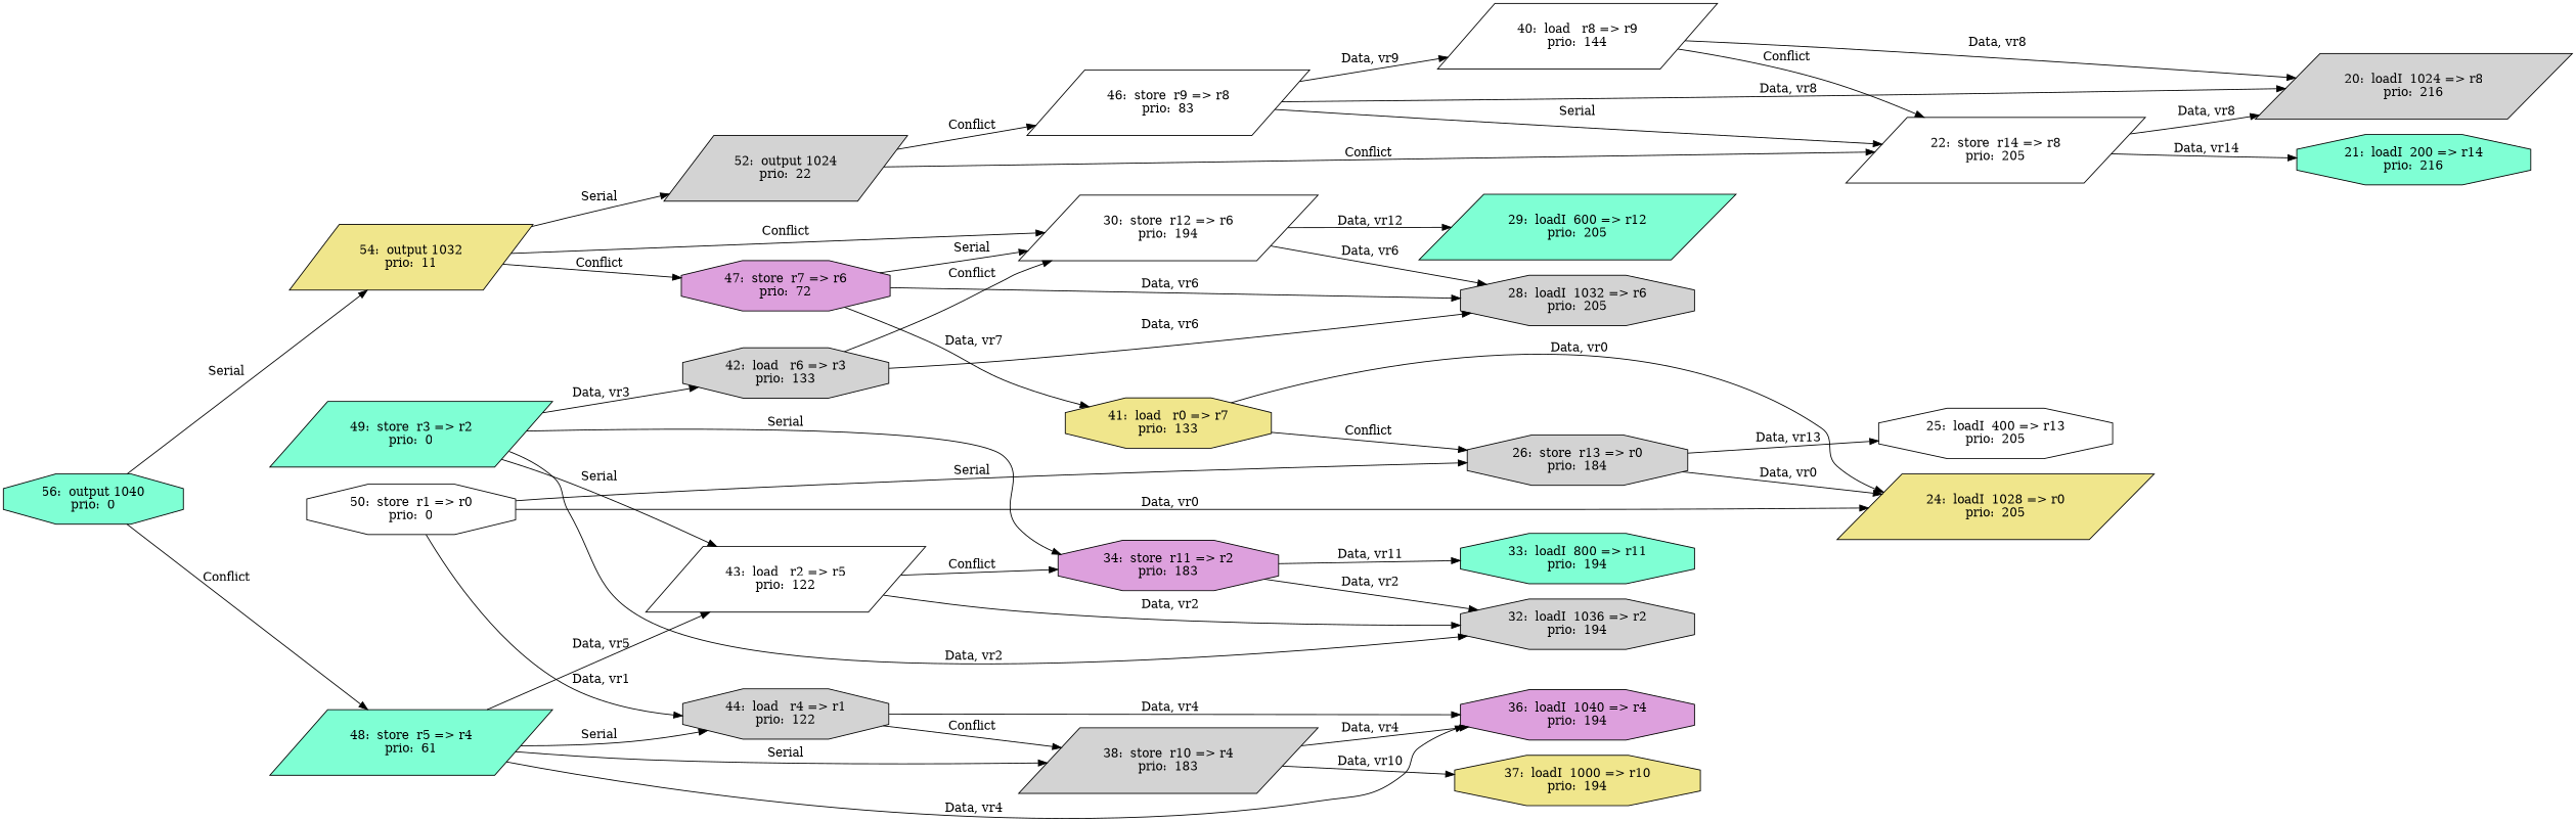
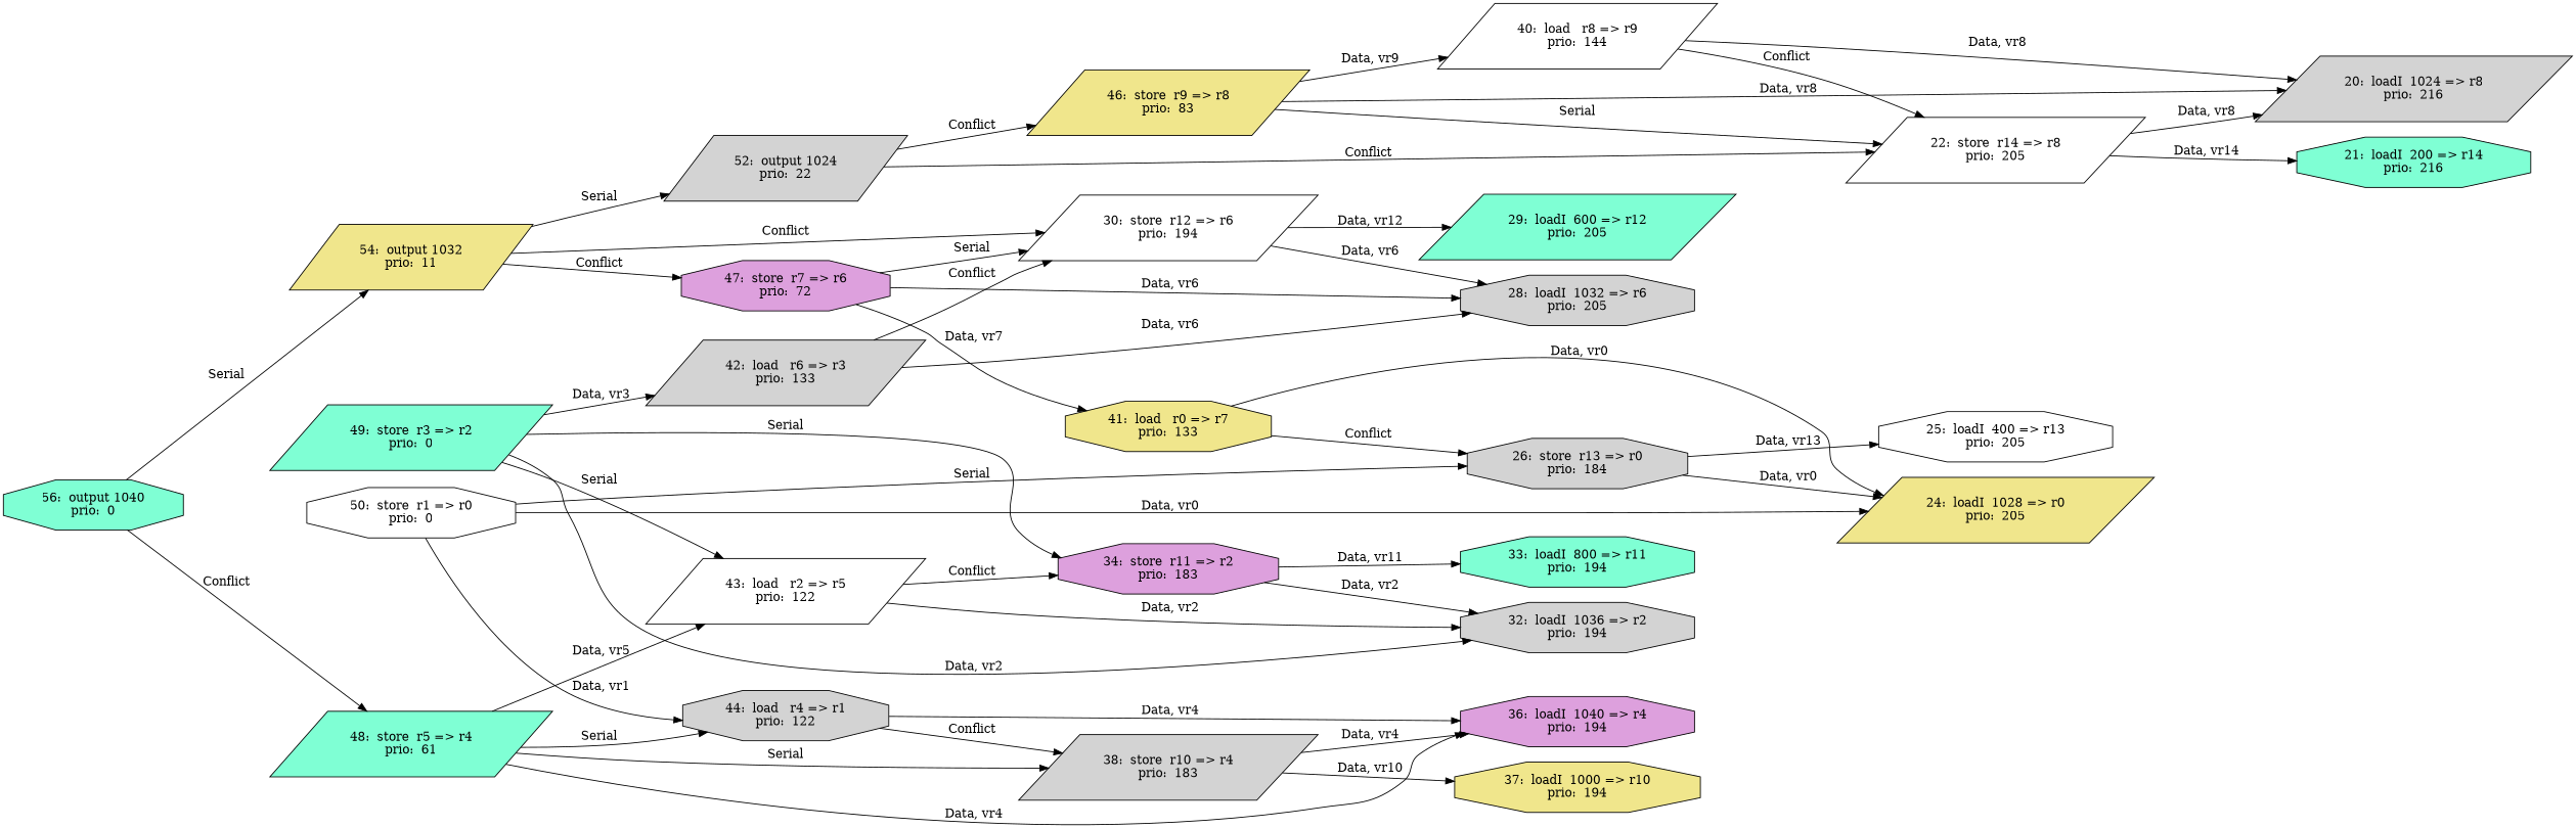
  digraph {
    rankdir=LR
    node [fillcolor=lightgrey shape=octagon style=filled]
    n1 [label="20:  loadI  1024 => r8\nprio:  216" shape=parallelogram]
    n2 [fillcolor=aquamarine label="21:  loadI  200 => r14\nprio:  216"]
    n3 [fillcolor=white label="22:  store  r14 => r8\nprio:  205" shape=parallelogram]
    n4 [fillcolor=khaki label="24:  loadI  1028 => r0\nprio:  205" shape=parallelogram]
    n5 [fillcolor=white label="25:  loadI  400 => r13\nprio:  205"]
    n6 [label="26:  store  r13 => r0\nprio:  184"]
    n7 [label="28:  loadI  1032 => r6\nprio:  205"]
    n8 [fillcolor=aquamarine label="29:  loadI  600 => r12\nprio:  205" shape=parallelogram]
    n9 [fillcolor=white label="30:  store  r12 => r6\nprio:  194" shape=parallelogram]
    n10 [label="32:  loadI  1036 => r2\nprio:  194"]
    n11 [fillcolor=aquamarine label="33:  loadI  800 => r11\nprio:  194"]
    n12 [fillcolor=plum label="34:  store  r11 => r2\nprio:  183"]
    n13 [fillcolor=plum label="36:  loadI  1040 => r4\nprio:  194"]
    n14 [fillcolor=khaki label="37:  loadI  1000 => r10\nprio:  194"]
    n15 [label="38:  store  r10 => r4\nprio:  183" shape=parallelogram]
    n16 [fillcolor=white label="40:  load   r8 => r9\nprio:  144" shape=parallelogram]
    n17 [fillcolor=khaki label="41:  load   r0 => r7\nprio:  133"]
-   n18 [label="42:  load   r6 => r3\nprio:  133"]
+   n18 [label="42:  load   r6 => r3\nprio:  133" shape=parallelogram]
    n19 [fillcolor=white label="43:  load   r2 => r5\nprio:  122" shape=parallelogram]
    n20 [label="44:  load   r4 => r1\nprio:  122"]
-   n21 [fillcolor=white label="46:  store  r9 => r8\nprio:  83" shape=parallelogram]
+   n21 [fillcolor=khaki label="46:  store  r9 => r8\nprio:  83" shape=parallelogram]
    n22 [fillcolor=plum label="47:  store  r7 => r6\nprio:  72"]
    n23 [fillcolor=aquamarine label="48:  store  r5 => r4\nprio:  61" shape=parallelogram]
    n24 [fillcolor=aquamarine label="49:  store  r3 => r2\nprio:  0" shape=parallelogram]
    n25 [fillcolor=white label="50:  store  r1 => r0\nprio:  0"]
    n26 [label="52:  output 1024\nprio:  22" shape=parallelogram]
    n27 [fillcolor=khaki label="54:  output 1032\nprio:  11" shape=parallelogram]
    n28 [fillcolor=aquamarine label="56:  output 1040\nprio:  0"]
    n3 -> n1 [label=" Data, vr8"]
    n3 -> n2 [label=" Data, vr14"]
    n6 -> n4 [label=" Data, vr0"]
    n6 -> n5 [label=" Data, vr13"]
    n9 -> n7 [label=" Data, vr6"]
    n9 -> n8 [label=" Data, vr12"]
    n12 -> n10 [label=" Data, vr2"]
    n12 -> n11 [label=" Data, vr11"]
    n15 -> n13 [label=" Data, vr4"]
    n15 -> n14 [label=" Data, vr10"]
    n16 -> n1 [label=" Data, vr8"]
    n16 -> n3 [label=" Conflict "]
    n17 -> n4 [label=" Data, vr0"]
    n17 -> n6 [label=" Conflict "]
    n18 -> n7 [label=" Data, vr6"]
    n18 -> n9 [label=" Conflict "]
    n19 -> n10 [label=" Data, vr2"]
    n19 -> n12 [label=" Conflict "]
    n20 -> n13 [label=" Data, vr4"]
    n20 -> n15 [label=" Conflict "]
    n21 -> n1 [label=" Data, vr8"]
    n21 -> n3 [label=" Serial "]
    n21 -> n16 [label=" Data, vr9"]
    n22 -> n7 [label=" Data, vr6"]
    n22 -> n9 [label=" Serial "]
    n22 -> n17 [label=" Data, vr7"]
    n23 -> n13 [label=" Data, vr4"]
    n23 -> n15 [label=" Serial "]
    n23 -> n19 [label=" Data, vr5"]
    n23 -> n20 [label=" Serial "]
    n24 -> n10 [label=" Data, vr2"]
    n24 -> n12 [label=" Serial "]
    n24 -> n18 [label=" Data, vr3"]
    n24 -> n19 [label=" Serial "]
    n25 -> n4 [label=" Data, vr0"]
    n25 -> n6 [label=" Serial "]
    n25 -> n20 [label=" Data, vr1"]
    n26 -> n3 [label=" Conflict "]
    n26 -> n21 [label=" Conflict "]
    n27 -> n9 [label=" Conflict "]
    n27 -> n22 [label=" Conflict "]
    n27 -> n26 [label=" Serial "]
    n28 -> n23 [label=" Conflict "]
    n28 -> n27 [label=" Serial "]
  }
